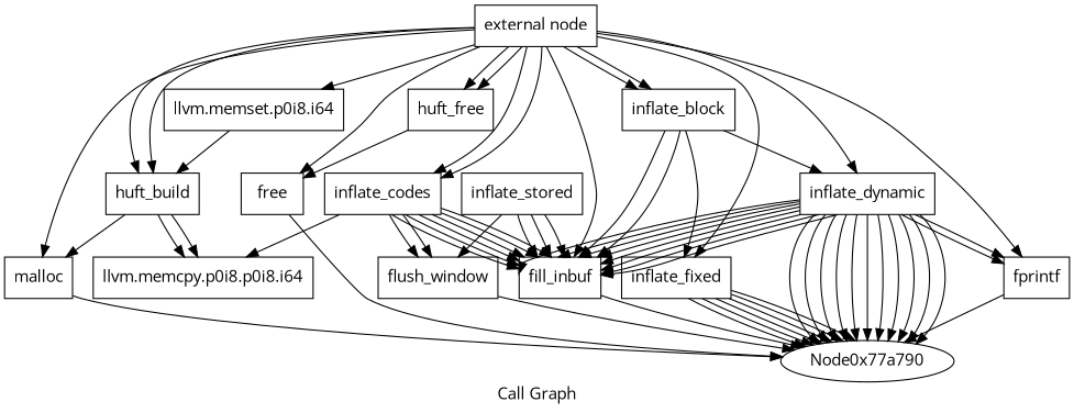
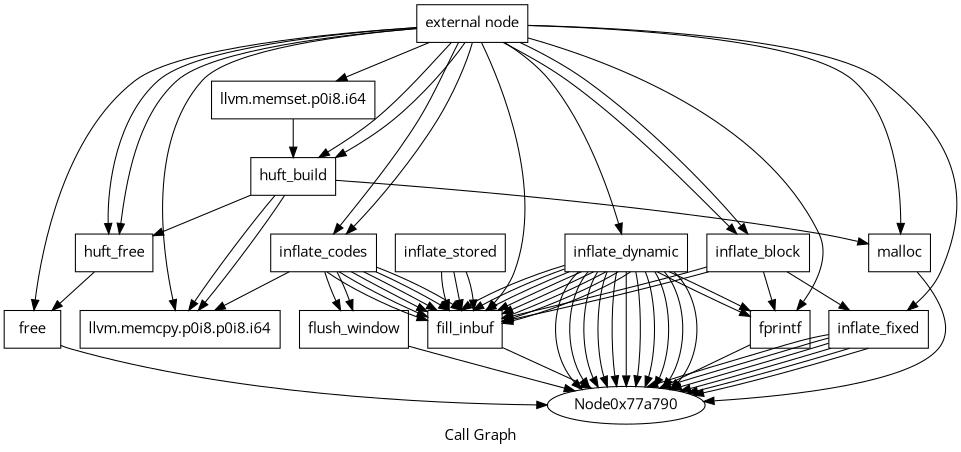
  digraph {
    fontname="Open Sans"
    label="Call Graph"
    node [fontname="Open Sans" shape=record]
    edge [fontname="Open Sans"]
    n1 [label="{external node}"]
    n2 [label="{huft_build}"]
    n3 [label="{llvm.memset.p0i8.i64}"]
    n4 [label="{malloc}"]
    n5 [label="{huft_free}"]
    n6 [label="{llvm.memcpy.p0i8.p0i8.i64}"]
    n7 [label="{free}"]
    n8 [label="{inflate_codes}"]
    n9 [label="{fill_inbuf}"]
    n10 [label="{inflate_fixed}"]
    n11 [label="{inflate_dynamic}"]
    n12 [label="{fprintf}"]
    n13 [label="{inflate_block}"]
    n14 [label=Node0x77a790 shape=""]
    n15 [label="{flush_window}"]
    n16 [label="{inflate_stored}"]
    n1 -> n2
    n1 -> n2
    n1 -> n3
    n1 -> n4
    n1 -> n5
    n1 -> n5
+   n1 -> n6
    n1 -> n7
    n1 -> n8
    n1 -> n8
    n1 -> n9
    n1 -> n10
    n1 -> n11
    n1 -> n12
    n1 -> n13
    n1 -> n13
    n2 -> n4
+   n2 -> n5
    n2 -> n6
    n2 -> n6
    n3 -> n2
    n4 -> n14
    n5 -> n7
    n7 -> n14
    n8 -> n6
    n8 -> n9
    n8 -> n9
    n8 -> n9
    n8 -> n9
    n8 -> n9
    n8 -> n9
    n8 -> n15
    n8 -> n15
    n9 -> n14
    n10 -> n14
    n10 -> n14
    n10 -> n14
    n10 -> n14
    n10 -> n14
    n10 -> n14
    n11 -> n9
    n11 -> n9
    n11 -> n9
    n11 -> n9
    n11 -> n9
    n11 -> n9
    n11 -> n9
    n11 -> n9
    n11 -> n12
    n11 -> n12
    n11 -> n14
    n11 -> n14
    n11 -> n14
    n11 -> n14
    n11 -> n14
    n11 -> n14
    n11 -> n14
    n11 -> n14
    n11 -> n14
    n11 -> n14
    n11 -> n14
    n12 -> n14
    n13 -> n9
    n13 -> n9
    n13 -> n10
-   n13 -> n11
+   n13 -> n12
    n15 -> n14
    n16 -> n9
    n16 -> n9
    n16 -> n9
-   n16 -> n15
  }
